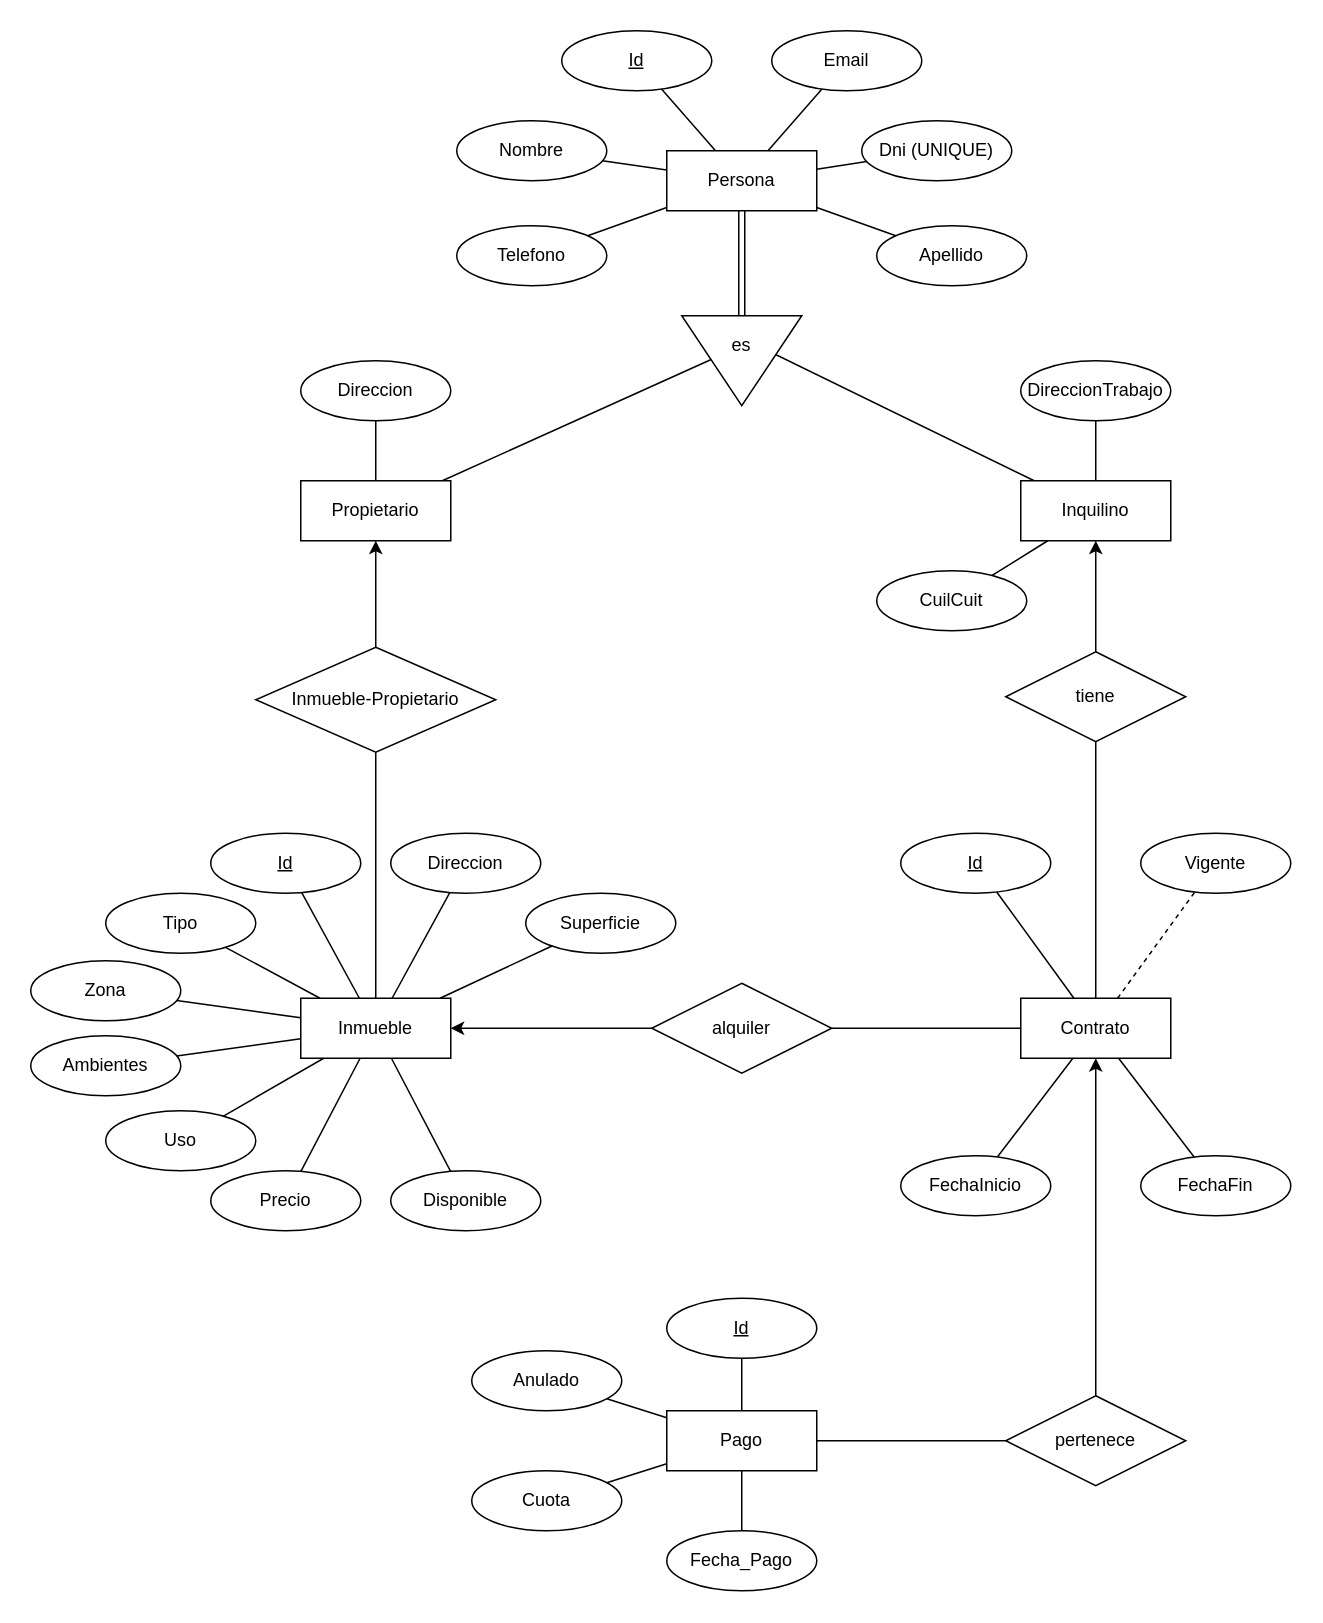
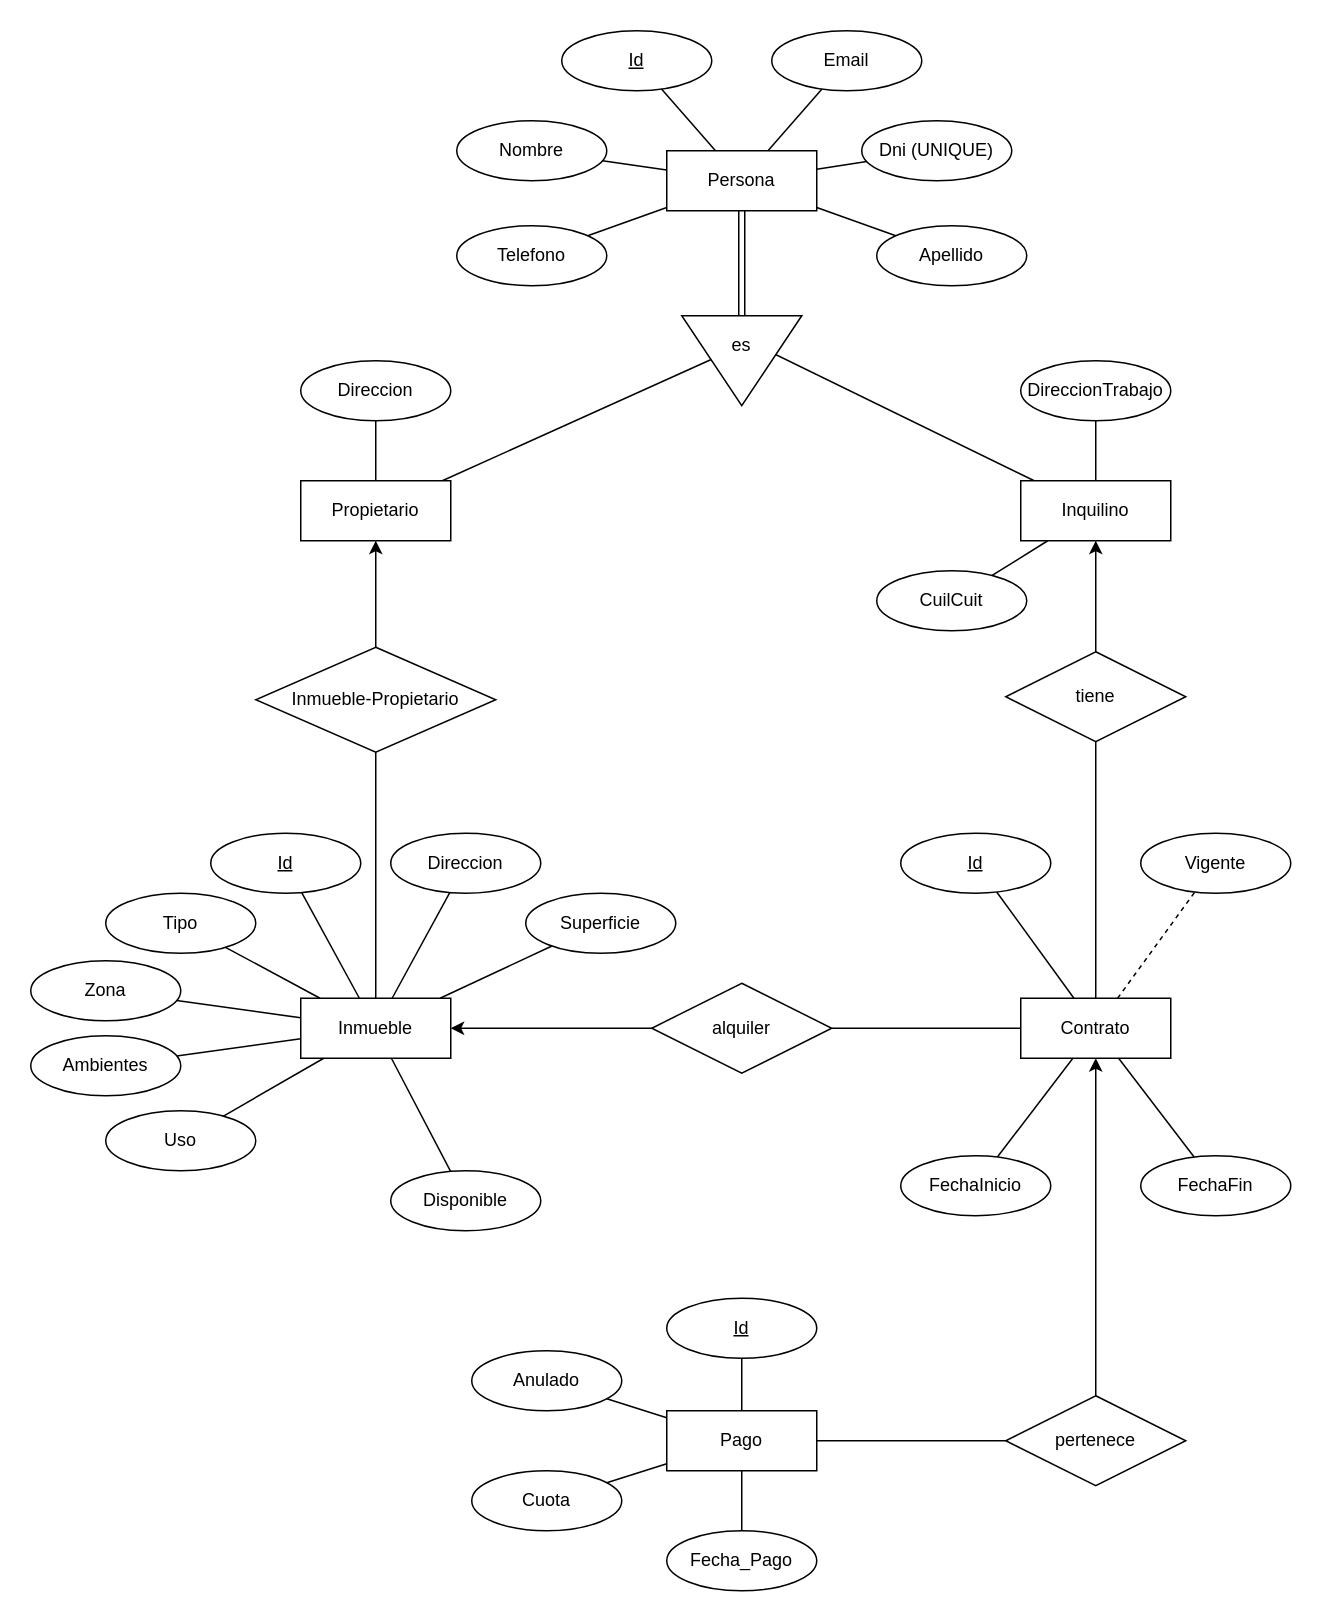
  <mxCell id="0" />
  <mxCell id="1" parent="0" />
  <mxCell id="2" style="edgeStyle=none;rounded=0;orthogonalLoop=1;jettySize=auto;html=1;endArrow=none;" parent="1" source="5" target="26" edge="1"><mxGeometry relative="1" as="geometry" /></mxCell>
  <mxCell id="3" style="edgeStyle=none;rounded=0;orthogonalLoop=1;jettySize=auto;html=1;endArrow=none;" parent="1" source="5" target="27" edge="1"><mxGeometry relative="1" as="geometry" /></mxCell>
  <mxCell id="4" style="edgeStyle=none;rounded=0;orthogonalLoop=1;jettySize=auto;html=1;endArrow=none;" parent="1" source="5" target="30" edge="1"><mxGeometry relative="1" as="geometry" /></mxCell>
  <mxCell id="5" value="Persona" style="whiteSpace=wrap;html=1;align=center;" parent="1" vertex="1"><mxGeometry x="444" y="100" width="100" height="40" as="geometry" /></mxCell>
  <mxCell id="6" style="edgeStyle=none;rounded=0;orthogonalLoop=1;jettySize=auto;html=1;entryX=0.25;entryY=0;entryDx=0;entryDy=0;endArrow=none;" parent="1" source="7" target="41" edge="1"><mxGeometry relative="1" as="geometry" /></mxCell>
  <mxCell id="7" value="Inquilino" style="whiteSpace=wrap;html=1;align=center;" parent="1" vertex="1"><mxGeometry x="680" width="100" height="40" as="geometry" y="320" /></mxCell>
  <mxCell id="8" value="Inmueble" style="whiteSpace=wrap;html=1;align=center;" parent="1" vertex="1"><mxGeometry x="200" y="665" width="100" height="40" as="geometry" /></mxCell>
  <mxCell id="9" value="Contrato" style="whiteSpace=wrap;html=1;align=center;" parent="1" vertex="1"><mxGeometry x="680" y="665" width="100" height="40" as="geometry" /></mxCell>
  <mxCell id="10" style="edgeStyle=none;rounded=0;orthogonalLoop=1;jettySize=auto;html=1;endArrow=none;" parent="1" source="11" target="21" edge="1"><mxGeometry relative="1" as="geometry"><mxPoint x="564" y="960" as="targetPoint" /></mxGeometry></mxCell>
  <mxCell id="11" value="Pago" style="whiteSpace=wrap;html=1;align=center;" parent="1" vertex="1"><mxGeometry x="444" y="940" width="100" height="40" as="geometry" /></mxCell>
  <mxCell id="12" style="edgeStyle=none;rounded=0;orthogonalLoop=1;jettySize=auto;html=1;" parent="1" source="13" target="38" edge="1"><mxGeometry relative="1" as="geometry"><mxPoint x="250" y="380" as="sourcePoint" /></mxGeometry></mxCell>
  <mxCell id="13" value="Inmueble-Propietario" style="shape=rhombus;perimeter=rhombusPerimeter;whiteSpace=wrap;html=1;align=center;" parent="1" vertex="1"><mxGeometry x="170" y="431" width="160" height="70" as="geometry" /></mxCell>
  <mxCell id="14" value="" style="endArrow=none;html=1;rounded=0;exitX=0.5;exitY=0;exitDx=0;exitDy=0;" parent="1" source="8" target="13" edge="1"><mxGeometry relative="1" as="geometry"><mxPoint x="440" y="685" as="sourcePoint" /><mxPoint x="250" y="575" as="targetPoint" /></mxGeometry></mxCell>
  <mxCell id="15" style="edgeStyle=none;rounded=0;orthogonalLoop=1;jettySize=auto;html=1;endArrow=none;" parent="1" source="16" target="9" edge="1"><mxGeometry relative="1" as="geometry" /></mxCell>
  <mxCell id="16" value="alquiler" style="shape=rhombus;perimeter=rhombusPerimeter;whiteSpace=wrap;html=1;align=center;" parent="1" vertex="1"><mxGeometry x="434" y="655" width="120" height="60" as="geometry" /></mxCell>
  <mxCell id="17" style="edgeStyle=none;rounded=0;orthogonalLoop=1;jettySize=auto;html=1;endArrow=none;" parent="1" source="18" target="9" edge="1"><mxGeometry relative="1" as="geometry"><mxPoint x="730" y="570" as="sourcePoint" /></mxGeometry></mxCell>
  <mxCell id="18" value="tiene" style="shape=rhombus;perimeter=rhombusPerimeter;whiteSpace=wrap;html=1;align=center;" parent="1" vertex="1"><mxGeometry x="670" y="434" width="120" height="60" as="geometry" /></mxCell>
  <mxCell id="19" value="" style="endArrow=classic;html=1;" parent="1" source="18" target="7" edge="1"><mxGeometry width="50" height="50" relative="1" as="geometry"><mxPoint x="870" y="570" as="sourcePoint" /><mxPoint x="920" y="520" as="targetPoint" /></mxGeometry></mxCell>
  <mxCell id="20" value="" style="edgeStyle=none;rounded=0;orthogonalLoop=1;jettySize=auto;html=1;endArrow=none;" parent="1" source="11" target="25" edge="1"><mxGeometry relative="1" as="geometry"><mxPoint x="525.248" y="1030.309" as="targetPoint" /></mxGeometry></mxCell>
  <mxCell id="21" value="pertenece" style="shape=rhombus;perimeter=rhombusPerimeter;whiteSpace=wrap;html=1;align=center;" parent="1" vertex="1"><mxGeometry x="670" y="930" width="120" height="60" as="geometry" /></mxCell>
  <mxCell id="22" value="" style="endArrow=classic;html=1;" parent="1" source="21" target="9" edge="1"><mxGeometry width="50" height="50" relative="1" as="geometry"><mxPoint x="740" y="700" as="sourcePoint" /><mxPoint x="790" y="650" as="targetPoint" /></mxGeometry></mxCell>
  <mxCell id="23" value="Id" style="ellipse;whiteSpace=wrap;html=1;align=center;fontStyle=4;" parent="1" vertex="1"><mxGeometry x="374" y="20" width="100" height="40" as="geometry" /></mxCell>
  <mxCell id="24" value="" style="edgeStyle=none;rounded=0;orthogonalLoop=1;jettySize=auto;html=1;endArrow=none;" parent="1" source="5" target="23" edge="1"><mxGeometry relative="1" as="geometry" /></mxCell>
  <mxCell id="25" value="Id" style="ellipse;whiteSpace=wrap;html=1;align=center;fontStyle=4;" parent="1" vertex="1"><mxGeometry x="444" y="865" width="100" height="40" as="geometry" /></mxCell>
  <mxCell id="26" value="Dni (UNIQUE)" style="ellipse;whiteSpace=wrap;html=1;align=center;" parent="1" vertex="1"><mxGeometry x="574" y="80" width="100" height="40" as="geometry" /></mxCell>
  <mxCell id="27" value="Apellido" style="ellipse;whiteSpace=wrap;html=1;align=center;" parent="1" vertex="1"><mxGeometry x="584" y="150" width="100" height="40" as="geometry" /></mxCell>
  <mxCell id="28" value="Nombre" style="ellipse;whiteSpace=wrap;html=1;align=center;" parent="1" vertex="1"><mxGeometry x="304" y="80" width="100" height="40" as="geometry" /></mxCell>
  <mxCell id="29" value="" style="edgeStyle=none;rounded=0;orthogonalLoop=1;jettySize=auto;html=1;endArrow=none;" parent="1" source="5" target="28" edge="1"><mxGeometry relative="1" as="geometry" /></mxCell>
  <mxCell id="30" value="Telefono" style="ellipse;whiteSpace=wrap;html=1;align=center;" parent="1" vertex="1"><mxGeometry x="304" y="150" width="100" height="40" as="geometry" /></mxCell>
  <mxCell id="31" value="Id" style="ellipse;whiteSpace=wrap;html=1;align=center;fontStyle=4;" parent="1" vertex="1"><mxGeometry x="140" y="555" width="100" height="40" as="geometry" /></mxCell>
  <mxCell id="32" value="" style="edgeStyle=none;rounded=0;orthogonalLoop=1;jettySize=auto;html=1;endArrow=none;" parent="1" source="8" target="31" edge="1"><mxGeometry relative="1" as="geometry" /></mxCell>
  <mxCell id="33" value="Direccion" style="ellipse;whiteSpace=wrap;html=1;align=center;" parent="1" vertex="1"><mxGeometry x="260" y="555" width="100" height="40" as="geometry" /></mxCell>
  <mxCell id="34" value="" style="edgeStyle=none;rounded=0;orthogonalLoop=1;jettySize=auto;html=1;endArrow=none;" parent="1" source="8" target="33" edge="1"><mxGeometry relative="1" as="geometry" /></mxCell>
  <mxCell id="35" value="Tipo" style="ellipse;whiteSpace=wrap;html=1;align=center;" parent="1" vertex="1"><mxGeometry x="70" y="595" width="100" height="40" as="geometry" /></mxCell>
  <mxCell id="36" value="" style="edgeStyle=none;rounded=0;orthogonalLoop=1;jettySize=auto;html=1;endArrow=none;" parent="1" source="8" target="35" edge="1"><mxGeometry relative="1" as="geometry" /></mxCell>
  <mxCell id="37" style="edgeStyle=none;rounded=0;orthogonalLoop=1;jettySize=auto;html=1;endArrow=none;" parent="1" source="38" target="41" edge="1"><mxGeometry relative="1" as="geometry" /></mxCell>
  <mxCell id="38" value="Propietario" style="whiteSpace=wrap;html=1;align=center;" parent="1" vertex="1"><mxGeometry x="200" width="100" height="40" as="geometry" y="320" /></mxCell>
  <mxCell id="39" style="edgeStyle=none;rounded=0;orthogonalLoop=1;jettySize=auto;html=1;endArrow=none;shape=link;" parent="1" source="40" target="5" edge="1"><mxGeometry relative="1" as="geometry" /></mxCell>
  <mxCell id="40" value="" style="triangle;whiteSpace=wrap;html=1;rotation=90;" parent="1" vertex="1"><mxGeometry x="464" y="200" width="60" height="80" as="geometry" /></mxCell>
  <mxCell id="41" value="es" style="text;html=1;strokeColor=none;fillColor=none;align=center;verticalAlign=middle;whiteSpace=wrap;rounded=0;" parent="1" vertex="1"><mxGeometry x="474" y="220" width="40" height="20" as="geometry" /></mxCell>
  <mxCell id="42" style="edgeStyle=none;rounded=0;orthogonalLoop=1;jettySize=auto;html=1;endArrow=none;" parent="1" source="43" target="9" edge="1"><mxGeometry relative="1" as="geometry" /></mxCell>
  <mxCell id="43" value="FechaFin" style="ellipse;whiteSpace=wrap;html=1;align=center;" parent="1" vertex="1"><mxGeometry x="760" y="770" width="100" height="40" as="geometry" /></mxCell>
  <mxCell id="44" style="edgeStyle=none;rounded=0;orthogonalLoop=1;jettySize=auto;html=1;endArrow=none;" parent="1" source="45" target="9" edge="1"><mxGeometry relative="1" as="geometry" /></mxCell>
  <mxCell id="45" value="FechaInicio" style="ellipse;whiteSpace=wrap;html=1;align=center;" parent="1" vertex="1"><mxGeometry x="600" y="770" width="100" height="40" as="geometry" /></mxCell>
  <mxCell id="46" value="" style="endArrow=classic;html=1;" parent="1" source="16" target="8" edge="1"><mxGeometry width="50" height="50" relative="1" as="geometry"><mxPoint x="354" y="645" as="sourcePoint" /><mxPoint x="404" y="595" as="targetPoint" /></mxGeometry></mxCell>
  <mxCell id="47" style="edgeStyle=none;rounded=0;orthogonalLoop=1;jettySize=auto;html=1;endArrow=none;" parent="1" source="74" target="11" edge="1"><mxGeometry relative="1" as="geometry"><mxPoint x="413.465" y="1003.842" as="sourcePoint" /></mxGeometry></mxCell>
  <mxCell id="48" style="edgeStyle=none;rounded=0;orthogonalLoop=1;jettySize=auto;html=1;endArrow=none;" parent="1" source="49" target="11" edge="1"><mxGeometry relative="1" as="geometry" /></mxCell>
  <mxCell id="49" value="Fecha_Pago" style="ellipse;whiteSpace=wrap;html=1;align=center;" parent="1" vertex="1"><mxGeometry x="444" y="1020" width="100" height="40" as="geometry" /></mxCell>
  <mxCell id="50" value="Uso" style="ellipse;whiteSpace=wrap;html=1;align=center;" parent="1" vertex="1"><mxGeometry x="70" y="740" width="100" height="40" as="geometry" /></mxCell>
  <mxCell id="51" value="" style="edgeStyle=none;rounded=0;orthogonalLoop=1;jettySize=auto;html=1;endArrow=none;" parent="1" source="8" target="50" edge="1"><mxGeometry relative="1" as="geometry" /></mxCell>
- <mxCell id="52" style="edgeStyle=none;rounded=0;orthogonalLoop=1;jettySize=auto;html=1;endArrow=none;" parent="1" source="53" target="8" edge="1"><mxGeometry relative="1" as="geometry" /></mxCell>
- <mxCell id="53" value="Precio" style="ellipse;whiteSpace=wrap;html=1;align=center;" parent="1" vertex="1"><mxGeometry x="140" y="780" width="100" height="40" as="geometry" /></mxCell>
  <mxCell id="54" value="Email" style="ellipse;whiteSpace=wrap;html=1;align=center;" vertex="1" parent="1"><mxGeometry x="514" y="20" width="100" height="40" as="geometry" /></mxCell>
  <mxCell id="55" value="" style="endArrow=none;html=1;" edge="1" parent="1" source="5" target="54"><mxGeometry width="50" height="50" relative="1" as="geometry"><mxPoint x="374" y="300" as="sourcePoint" /><mxPoint x="424" y="250" as="targetPoint" /></mxGeometry></mxCell>
  <mxCell id="56" value="Direccion" style="ellipse;whiteSpace=wrap;html=1;align=center;" vertex="1" parent="1"><mxGeometry x="200" y="240" width="100" height="40" as="geometry" /></mxCell>
  <mxCell id="57" value="" style="endArrow=none;html=1;" edge="1" parent="1" source="38" target="56"><mxGeometry width="50" height="50" relative="1" as="geometry"><mxPoint x="330" y="300" as="sourcePoint" /><mxPoint x="380" y="250" as="targetPoint" /></mxGeometry></mxCell>
  <mxCell id="58" value="DireccionTrabajo" style="ellipse;whiteSpace=wrap;html=1;align=center;" vertex="1" parent="1"><mxGeometry x="680" y="240" width="100" height="40" as="geometry" /></mxCell>
  <mxCell id="59" value="" style="endArrow=none;html=1;" edge="1" parent="1" source="7" target="58"><mxGeometry width="50" height="50" relative="1" as="geometry"><mxPoint x="420" y="300" as="sourcePoint" /><mxPoint x="470" y="250" as="targetPoint" /></mxGeometry></mxCell>
  <mxCell id="60" value="CuilCuit" style="ellipse;whiteSpace=wrap;html=1;align=center;" vertex="1" parent="1"><mxGeometry x="584" y="380" width="100" height="40" as="geometry" /></mxCell>
  <mxCell id="61" value="" style="endArrow=none;html=1;" edge="1" parent="1" source="7" target="60"><mxGeometry width="50" height="50" relative="1" as="geometry"><mxPoint x="420" y="540" as="sourcePoint" /><mxPoint x="470" y="490" as="targetPoint" /></mxGeometry></mxCell>
  <mxCell id="62" value="Id" style="ellipse;whiteSpace=wrap;html=1;align=center;fontStyle=4;" vertex="1" parent="1"><mxGeometry x="600" y="555" width="100" height="40" as="geometry" /></mxCell>
  <mxCell id="63" value="" style="endArrow=none;html=1;" edge="1" parent="1" source="9" target="62"><mxGeometry width="50" height="50" relative="1" as="geometry"><mxPoint x="420" y="660" as="sourcePoint" /><mxPoint x="470" y="610" as="targetPoint" /></mxGeometry></mxCell>
  <mxCell id="64" value="Vigente" style="ellipse;whiteSpace=wrap;html=1;align=center;" vertex="1" parent="1"><mxGeometry x="760" y="555" width="100" height="40" as="geometry" /></mxCell>
  <mxCell id="65" value="" style="endArrow=none;html=1;dashed=1;" edge="1" parent="1" source="9" target="64"><mxGeometry width="50" height="50" relative="1" as="geometry"><mxPoint x="420" y="660" as="sourcePoint" /><mxPoint x="470" y="610" as="targetPoint" /></mxGeometry></mxCell>
  <mxCell id="66" value="Ambientes" style="ellipse;whiteSpace=wrap;html=1;align=center;" vertex="1" parent="1"><mxGeometry x="20" y="690" width="100" height="40" as="geometry" /></mxCell>
  <mxCell id="67" value="Zona" style="ellipse;whiteSpace=wrap;html=1;align=center;" vertex="1" parent="1"><mxGeometry x="20" y="640" width="100" height="40" as="geometry" /></mxCell>
  <mxCell id="68" value="" style="endArrow=none;html=1;" edge="1" parent="1" source="67" target="8"><mxGeometry width="50" height="50" relative="1" as="geometry"><mxPoint x="330" y="780" as="sourcePoint" /><mxPoint x="380" y="730" as="targetPoint" /></mxGeometry></mxCell>
  <mxCell id="69" value="" style="endArrow=none;html=1;" edge="1" parent="1" source="66" target="8"><mxGeometry width="50" height="50" relative="1" as="geometry"><mxPoint x="330" y="780" as="sourcePoint" /><mxPoint x="380" y="730" as="targetPoint" /></mxGeometry></mxCell>
  <mxCell id="70" value="Disponible" style="ellipse;whiteSpace=wrap;html=1;align=center;" vertex="1" parent="1"><mxGeometry x="260" y="780" width="100" height="40" as="geometry" /></mxCell>
  <mxCell id="71" value="" style="endArrow=none;html=1;" edge="1" parent="1" source="70" target="8"><mxGeometry width="50" height="50" relative="1" as="geometry"><mxPoint x="330" y="790" as="sourcePoint" /><mxPoint x="380" y="740" as="targetPoint" /></mxGeometry></mxCell>
  <mxCell id="72" value="Superficie" style="ellipse;whiteSpace=wrap;html=1;align=center;" vertex="1" parent="1"><mxGeometry x="350" y="595" width="100" height="40" as="geometry" /></mxCell>
  <mxCell id="73" value="" style="endArrow=none;html=1;" edge="1" parent="1" source="8" target="72"><mxGeometry width="50" height="50" relative="1" as="geometry"><mxPoint x="410" y="790" as="sourcePoint" /><mxPoint x="460" y="740" as="targetPoint" /></mxGeometry></mxCell>
  <mxCell id="74" value="Cuota" style="ellipse;whiteSpace=wrap;html=1;align=center;" vertex="1" parent="1"><mxGeometry x="314" y="980" width="100" height="40" as="geometry" /></mxCell>
  <mxCell id="75" value="Anulado" style="ellipse;whiteSpace=wrap;html=1;align=center;" vertex="1" parent="1"><mxGeometry x="314" y="900" width="100" height="40" as="geometry" /></mxCell>
  <mxCell id="76" value="" style="endArrow=none;html=1;" edge="1" parent="1" source="75" target="11"><mxGeometry width="50" height="50" relative="1" as="geometry"><mxPoint x="434" y="930" as="sourcePoint" /><mxPoint x="484" y="880" as="targetPoint" /></mxGeometry></mxCell>
